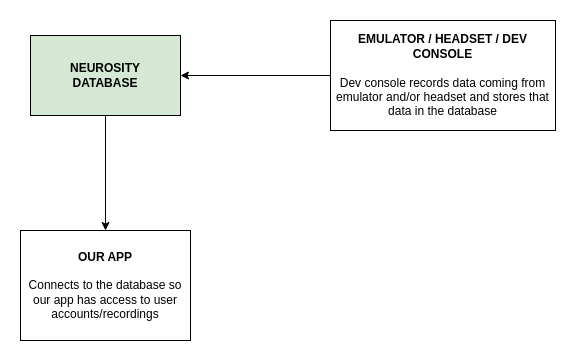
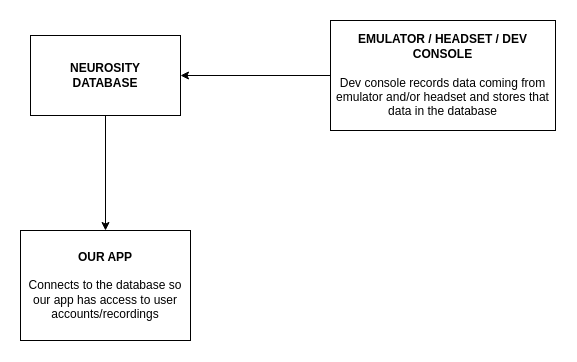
  <mxCell id="0" />
  <mxCell id="1" parent="0" />
  <mxCell id="2" value="" style="endArrow=classic;html=1;" edge="1" parent="1" source="3" target="6"><mxGeometry width="50" height="50" relative="1" as="geometry"><mxPoint x="202" y="140" as="sourcePoint" /><mxPoint x="285" y="190" as="targetPoint" /></mxGeometry></mxCell>
- <mxCell id="3" value="&lt;b&gt;NEUROSITY&lt;br&gt;DATABASE&lt;/b&gt;" style="rounded=0;whiteSpace=wrap;html=1;fillColor=#d5e8d4;" vertex="1" parent="1"><mxGeometry x="30" y="35" width="150" height="80" as="geometry" /></mxCell>
+ <mxCell id="3" value="&lt;b&gt;NEUROSITY&lt;br&gt;DATABASE&lt;/b&gt;" style="rounded=0;whiteSpace=wrap;html=1;" vertex="1" parent="1"><mxGeometry x="30" y="35" width="150" height="80" as="geometry" /></mxCell>
  <mxCell id="4" value="&lt;b&gt;EMULATOR / HEADSET / DEV CONSOLE&lt;/b&gt;&lt;br&gt;&lt;br&gt;Dev console records data coming from emulator and/or headset and stores that data in the database" style="rounded=0;whiteSpace=wrap;html=1;" vertex="1" parent="1"><mxGeometry x="330" y="20" width="225" height="110" as="geometry" /></mxCell>
  <mxCell id="5" value="" style="endArrow=classic;html=1;entryX=1;entryY=0.5;entryDx=0;entryDy=0;" edge="1" parent="1" source="4" target="3"><mxGeometry width="50" height="50" relative="1" as="geometry"><mxPoint x="280" y="320" as="sourcePoint" /><mxPoint x="330" y="270" as="targetPoint" /></mxGeometry></mxCell>
  <mxCell id="6" value="OUR APP&lt;br&gt;&lt;span style=&quot;font-weight: normal&quot;&gt;&lt;br&gt;Connects to the database so our app has access to user accounts/recordings&lt;/span&gt;" style="rounded=0;whiteSpace=wrap;html=1;fontStyle=1" vertex="1" parent="1"><mxGeometry x="20" y="230" width="170" height="110" as="geometry" /></mxCell>
